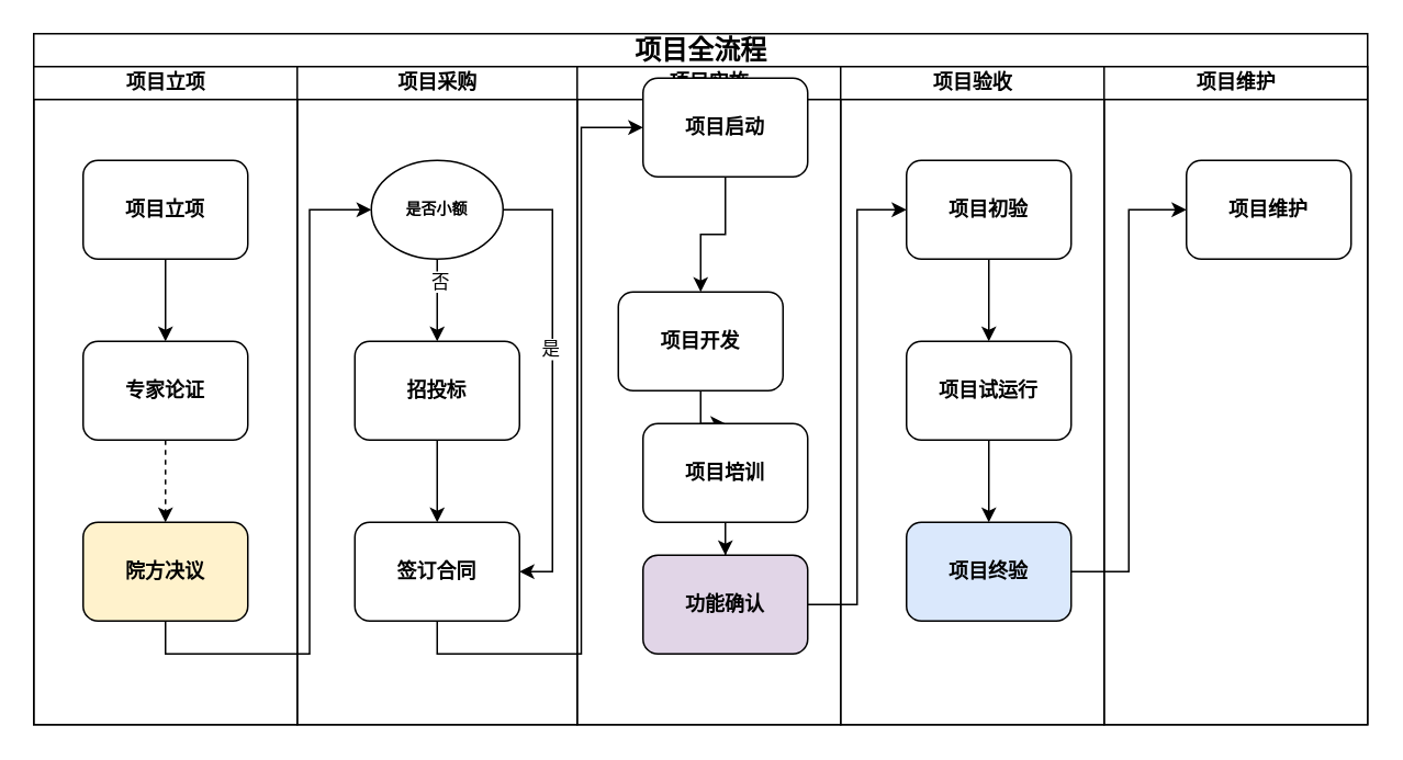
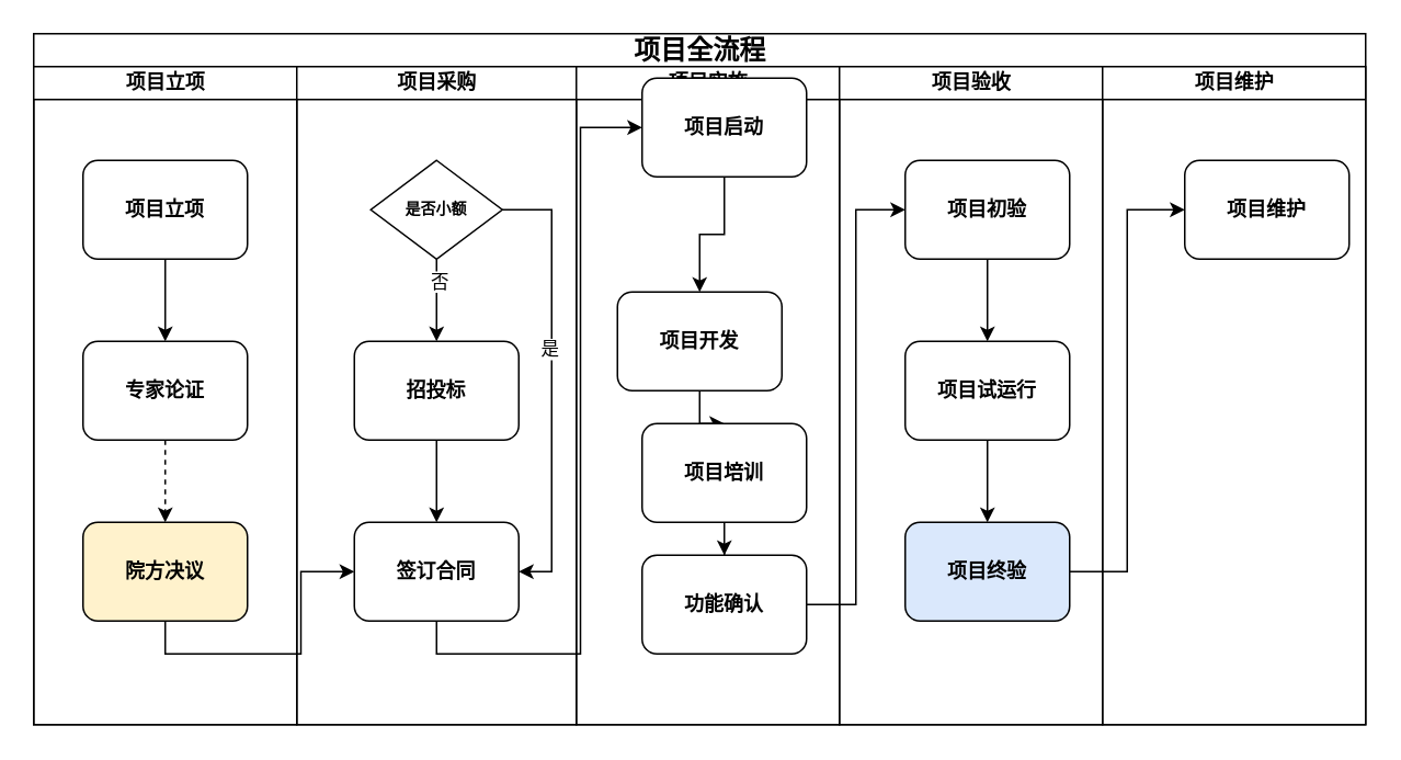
  <mxCell id="0" />
  <mxCell id="1" parent="0" />
  <mxCell id="2" value="&lt;h1&gt;项目全流程&lt;/h1&gt;" style="swimlane;html=1;childLayout=stackLayout;startSize=20;rounded=0;shadow=0;labelBackgroundColor=none;strokeWidth=1;fontFamily=Verdana;fontSize=8;align=center;" parent="1" vertex="1"><mxGeometry x="20" y="20" width="810" height="420" as="geometry" /></mxCell>
  <mxCell id="3" value="项目立项" style="swimlane;html=1;startSize=20;" parent="2" vertex="1"><mxGeometry y="20" width="160" height="400" as="geometry" /></mxCell>
  <mxCell id="4" value="" style="edgeStyle=orthogonalEdgeStyle;rounded=0;orthogonalLoop=1;jettySize=auto;html=1;" edge="1" parent="3" source="5" target="7"><mxGeometry relative="1" as="geometry" /></mxCell>
  <mxCell id="5" value="&lt;h2&gt;项目立项&lt;/h2&gt;" style="rounded=1;whiteSpace=wrap;html=1;shadow=0;labelBackgroundColor=none;strokeWidth=1;fontFamily=Verdana;fontSize=8;align=center;" parent="3" vertex="1"><mxGeometry x="30" y="57" width="100" height="60" as="geometry" /></mxCell>
  <mxCell id="6" value="" style="edgeStyle=orthogonalEdgeStyle;rounded=0;orthogonalLoop=1;jettySize=auto;html=1;dashed=1;" edge="1" parent="3" source="7" target="8"><mxGeometry relative="1" as="geometry" /></mxCell>
  <mxCell id="7" value="&lt;h2&gt;专家论证&lt;/h2&gt;" style="rounded=1;whiteSpace=wrap;html=1;shadow=0;labelBackgroundColor=none;strokeWidth=1;fontFamily=Verdana;fontSize=8;align=center;" vertex="1" parent="3"><mxGeometry x="30" y="167" width="100" height="60" as="geometry" /></mxCell>
  <mxCell id="8" value="&lt;h2&gt;院方决议&lt;/h2&gt;" style="rounded=1;whiteSpace=wrap;html=1;shadow=0;labelBackgroundColor=none;strokeWidth=1;fontFamily=Verdana;fontSize=8;align=center;fillColor=#fff2cc;" vertex="1" parent="3"><mxGeometry x="30" y="277" width="100" height="60" as="geometry" /></mxCell>
  <mxCell id="9" value="项目采购" style="swimlane;html=1;startSize=20;" parent="2" vertex="1"><mxGeometry x="160" y="20" width="170" height="400" as="geometry" /></mxCell>
  <mxCell id="10" value="" style="edgeStyle=orthogonalEdgeStyle;rounded=0;orthogonalLoop=1;jettySize=auto;html=1;" edge="1" parent="9" source="12" target="14"><mxGeometry relative="1" as="geometry" /></mxCell>
  <mxCell id="11" value="否" style="edgeLabel;html=1;align=center;verticalAlign=middle;resizable=0;points=[];" vertex="1" connectable="0" parent="10"><mxGeometry x="-0.5" y="1" relative="1" as="geometry"><mxPoint as="offset" /></mxGeometry></mxCell>
- <mxCell id="12" value="&lt;h3&gt;是否小额&lt;/h3&gt;" style="ellipse;whiteSpace=wrap;html=1;shadow=0;labelBackgroundColor=none;strokeWidth=1;fontFamily=Verdana;fontSize=8;align=center;" parent="9" vertex="1"><mxGeometry x="45" y="57" width="80" height="60" as="geometry" /></mxCell>
+ <mxCell id="12" value="&lt;h3&gt;是否小额&lt;/h3&gt;" style="rhombus;whiteSpace=wrap;html=1;rounded=0;shadow=0;labelBackgroundColor=none;strokeWidth=1;fontFamily=Verdana;fontSize=8;align=center;" parent="9" vertex="1"><mxGeometry x="45" y="57" width="80" height="60" as="geometry" /></mxCell>
  <mxCell id="13" value="" style="edgeStyle=orthogonalEdgeStyle;rounded=0;orthogonalLoop=1;jettySize=auto;html=1;" edge="1" parent="9" source="14" target="15"><mxGeometry relative="1" as="geometry" /></mxCell>
  <mxCell id="14" value="&lt;h2&gt;招投标&lt;/h2&gt;" style="rounded=1;whiteSpace=wrap;html=1;shadow=0;labelBackgroundColor=none;strokeWidth=1;fontFamily=Verdana;fontSize=8;align=center;" parent="9" vertex="1"><mxGeometry x="35" y="167" width="100" height="60" as="geometry" /></mxCell>
  <mxCell id="15" value="&lt;h2&gt;签订合同&lt;/h2&gt;" style="rounded=1;whiteSpace=wrap;html=1;shadow=0;labelBackgroundColor=none;strokeWidth=1;fontFamily=Verdana;fontSize=8;align=center;" parent="9" vertex="1"><mxGeometry x="35" y="277" width="100" height="60" as="geometry" /></mxCell>
  <mxCell id="16" value="" style="edgeStyle=orthogonalEdgeStyle;rounded=0;orthogonalLoop=1;jettySize=auto;html=1;entryX=1;entryY=0.5;entryDx=0;entryDy=0;exitX=1;exitY=0.5;exitDx=0;exitDy=0;" edge="1" parent="9" source="12" target="15"><mxGeometry relative="1" as="geometry" /></mxCell>
  <mxCell id="17" value="是" style="edgeLabel;html=1;align=center;verticalAlign=middle;resizable=0;points=[];" vertex="1" connectable="0" parent="16"><mxGeometry x="-0.159" y="-2" relative="1" as="geometry"><mxPoint as="offset" /></mxGeometry></mxCell>
  <mxCell id="18" value="项目实施" style="swimlane;html=1;startSize=20;" parent="2" vertex="1"><mxGeometry x="330" y="20" width="160" height="400" as="geometry" /></mxCell>
  <mxCell id="19" value="" style="edgeStyle=orthogonalEdgeStyle;rounded=0;orthogonalLoop=1;jettySize=auto;html=1;" edge="1" parent="18" source="20" target="23"><mxGeometry relative="1" as="geometry" /></mxCell>
  <mxCell id="20" value="&lt;h2&gt;项目启动&lt;/h2&gt;" style="rounded=1;whiteSpace=wrap;html=1;shadow=0;labelBackgroundColor=none;strokeWidth=1;fontFamily=Verdana;fontSize=8;align=center;" vertex="1" parent="18"><mxGeometry x="40" y="7" width="100" height="60" as="geometry" /></mxCell>
- <mxCell id="21" value="&lt;h2&gt;功能确认&lt;/h2&gt;" style="rounded=1;whiteSpace=wrap;html=1;shadow=0;labelBackgroundColor=none;strokeWidth=1;fontFamily=Verdana;fontSize=8;align=center;fillColor=#e1d5e7;" vertex="1" parent="18"><mxGeometry x="40" y="297" width="100" height="60" as="geometry" /></mxCell>
+ <mxCell id="21" value="&lt;h2&gt;功能确认&lt;/h2&gt;" style="rounded=1;whiteSpace=wrap;html=1;shadow=0;labelBackgroundColor=none;strokeWidth=1;fontFamily=Verdana;fontSize=8;align=center;" vertex="1" parent="18"><mxGeometry x="40" y="297" width="100" height="60" as="geometry" /></mxCell>
  <mxCell id="22" value="" style="edgeStyle=orthogonalEdgeStyle;rounded=0;orthogonalLoop=1;jettySize=auto;html=1;" edge="1" parent="18" source="23" target="25"><mxGeometry relative="1" as="geometry" /></mxCell>
  <mxCell id="23" value="&lt;h2&gt;项目开发&lt;/h2&gt;" style="rounded=1;whiteSpace=wrap;html=1;shadow=0;labelBackgroundColor=none;strokeWidth=1;fontFamily=Verdana;fontSize=8;align=center;" vertex="1" parent="18"><mxGeometry x="25" y="137" width="100" height="60" as="geometry" /></mxCell>
  <mxCell id="24" value="" style="edgeStyle=orthogonalEdgeStyle;rounded=0;orthogonalLoop=1;jettySize=auto;html=1;" edge="1" parent="18" source="25" target="21"><mxGeometry relative="1" as="geometry" /></mxCell>
  <mxCell id="25" value="&lt;h2&gt;项目培训&lt;/h2&gt;" style="rounded=1;whiteSpace=wrap;html=1;shadow=0;labelBackgroundColor=none;strokeWidth=1;fontFamily=Verdana;fontSize=8;align=center;" vertex="1" parent="18"><mxGeometry x="40" y="217" width="100" height="60" as="geometry" /></mxCell>
  <mxCell id="26" value="项目验收" style="swimlane;html=1;startSize=20;" parent="2" vertex="1"><mxGeometry x="490" y="20" width="160" height="400" as="geometry" /></mxCell>
  <mxCell id="27" style="edgeStyle=orthogonalEdgeStyle;rounded=1;html=1;labelBackgroundColor=none;startArrow=none;startFill=0;startSize=5;endArrow=classicThin;endFill=1;endSize=5;jettySize=auto;orthogonalLoop=1;strokeWidth=1;fontFamily=Verdana;fontSize=8" parent="26" edge="1"><mxGeometry relative="1" as="geometry"><mxPoint x="80" y="380" as="sourcePoint" /></mxGeometry></mxCell>
  <mxCell id="28" value="" style="edgeStyle=orthogonalEdgeStyle;rounded=0;orthogonalLoop=1;jettySize=auto;html=1;" edge="1" parent="26" source="29" target="31"><mxGeometry relative="1" as="geometry" /></mxCell>
  <mxCell id="29" value="&lt;h2&gt;项目初验&lt;/h2&gt;" style="rounded=1;whiteSpace=wrap;html=1;shadow=0;labelBackgroundColor=none;strokeWidth=1;fontFamily=Verdana;fontSize=8;align=center;" vertex="1" parent="26"><mxGeometry x="40" y="57" width="100" height="60" as="geometry" /></mxCell>
  <mxCell id="30" value="" style="edgeStyle=orthogonalEdgeStyle;rounded=0;orthogonalLoop=1;jettySize=auto;html=1;" edge="1" parent="26" source="31" target="32"><mxGeometry relative="1" as="geometry" /></mxCell>
  <mxCell id="31" value="&lt;h2&gt;项目试运行&lt;/h2&gt;" style="rounded=1;whiteSpace=wrap;html=1;shadow=0;labelBackgroundColor=none;strokeWidth=1;fontFamily=Verdana;fontSize=8;align=center;" vertex="1" parent="26"><mxGeometry x="40" y="167" width="100" height="60" as="geometry" /></mxCell>
  <mxCell id="32" value="&lt;h2&gt;项目终验&lt;/h2&gt;" style="rounded=1;whiteSpace=wrap;html=1;shadow=0;labelBackgroundColor=none;strokeWidth=1;fontFamily=Verdana;fontSize=8;align=center;fillColor=#dae8fc;" vertex="1" parent="26"><mxGeometry x="40" y="277" width="100" height="60" as="geometry" /></mxCell>
  <mxCell id="33" value="项目维护" style="swimlane;html=1;startSize=20;" parent="2" vertex="1"><mxGeometry x="650" y="20" width="160" height="400" as="geometry" /></mxCell>
  <mxCell id="34" style="edgeStyle=orthogonalEdgeStyle;rounded=1;html=1;labelBackgroundColor=none;startArrow=none;startFill=0;startSize=5;endArrow=classicThin;endFill=1;endSize=5;jettySize=auto;orthogonalLoop=1;strokeWidth=1;fontFamily=Verdana;fontSize=8" parent="33" edge="1"><mxGeometry relative="1" as="geometry"><mxPoint x="80" y="460" as="sourcePoint" /></mxGeometry></mxCell>
  <mxCell id="35" value="&lt;h2&gt;项目维护&lt;/h2&gt;" style="rounded=1;whiteSpace=wrap;html=1;shadow=0;labelBackgroundColor=none;strokeWidth=1;fontFamily=Verdana;fontSize=8;align=center;" vertex="1" parent="33"><mxGeometry x="50" y="57" width="100" height="60" as="geometry" /></mxCell>
- <mxCell id="36" value="" style="edgeStyle=orthogonalEdgeStyle;rounded=0;orthogonalLoop=1;jettySize=auto;html=1;entryX=0;entryY=0.5;entryDx=0;entryDy=0;exitX=0.5;exitY=1;exitDx=0;exitDy=0;" edge="1" parent="2" source="8" target="12"><mxGeometry relative="1" as="geometry" /></mxCell>
+ <mxCell id="36" value="" style="edgeStyle=orthogonalEdgeStyle;rounded=0;orthogonalLoop=1;jettySize=auto;html=1;exitX=0.5;exitY=1;exitDx=0;exitDy=0;" edge="1" parent="2" source="8" target="15"><mxGeometry relative="1" as="geometry" /></mxCell>
  <mxCell id="37" value="" style="edgeStyle=orthogonalEdgeStyle;rounded=0;orthogonalLoop=1;jettySize=auto;html=1;entryX=0;entryY=0.5;entryDx=0;entryDy=0;exitX=0.5;exitY=1;exitDx=0;exitDy=0;" edge="1" parent="2" source="15" target="20"><mxGeometry relative="1" as="geometry" /></mxCell>
  <mxCell id="38" value="" style="edgeStyle=orthogonalEdgeStyle;rounded=0;orthogonalLoop=1;jettySize=auto;html=1;entryX=0;entryY=0.5;entryDx=0;entryDy=0;" edge="1" parent="2" source="21" target="29"><mxGeometry relative="1" as="geometry" /></mxCell>
  <mxCell id="39" value="" style="edgeStyle=orthogonalEdgeStyle;rounded=0;orthogonalLoop=1;jettySize=auto;html=1;entryX=0;entryY=0.5;entryDx=0;entryDy=0;" edge="1" parent="2" source="32" target="35"><mxGeometry relative="1" as="geometry"><mxPoint x="700" y="307" as="targetPoint" /></mxGeometry></mxCell>
